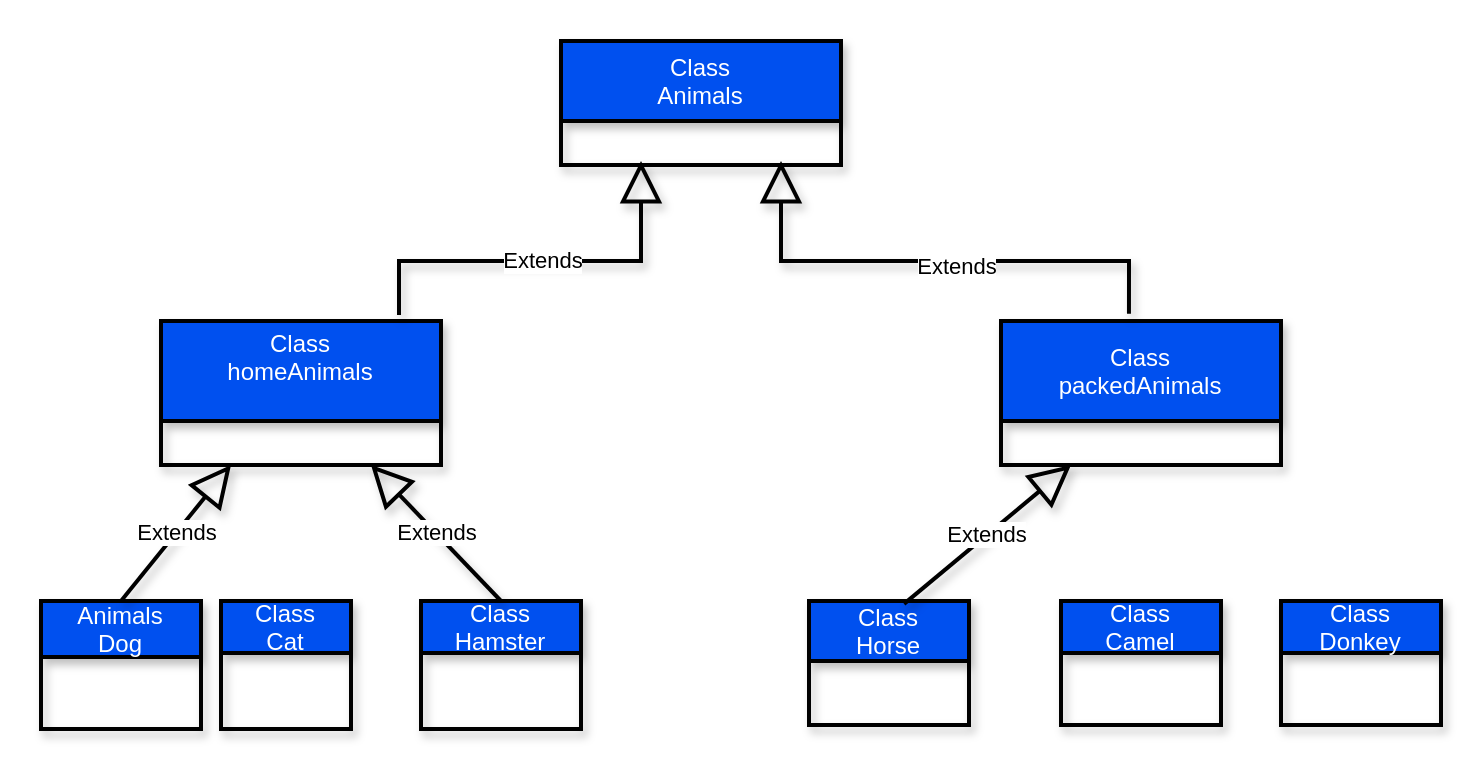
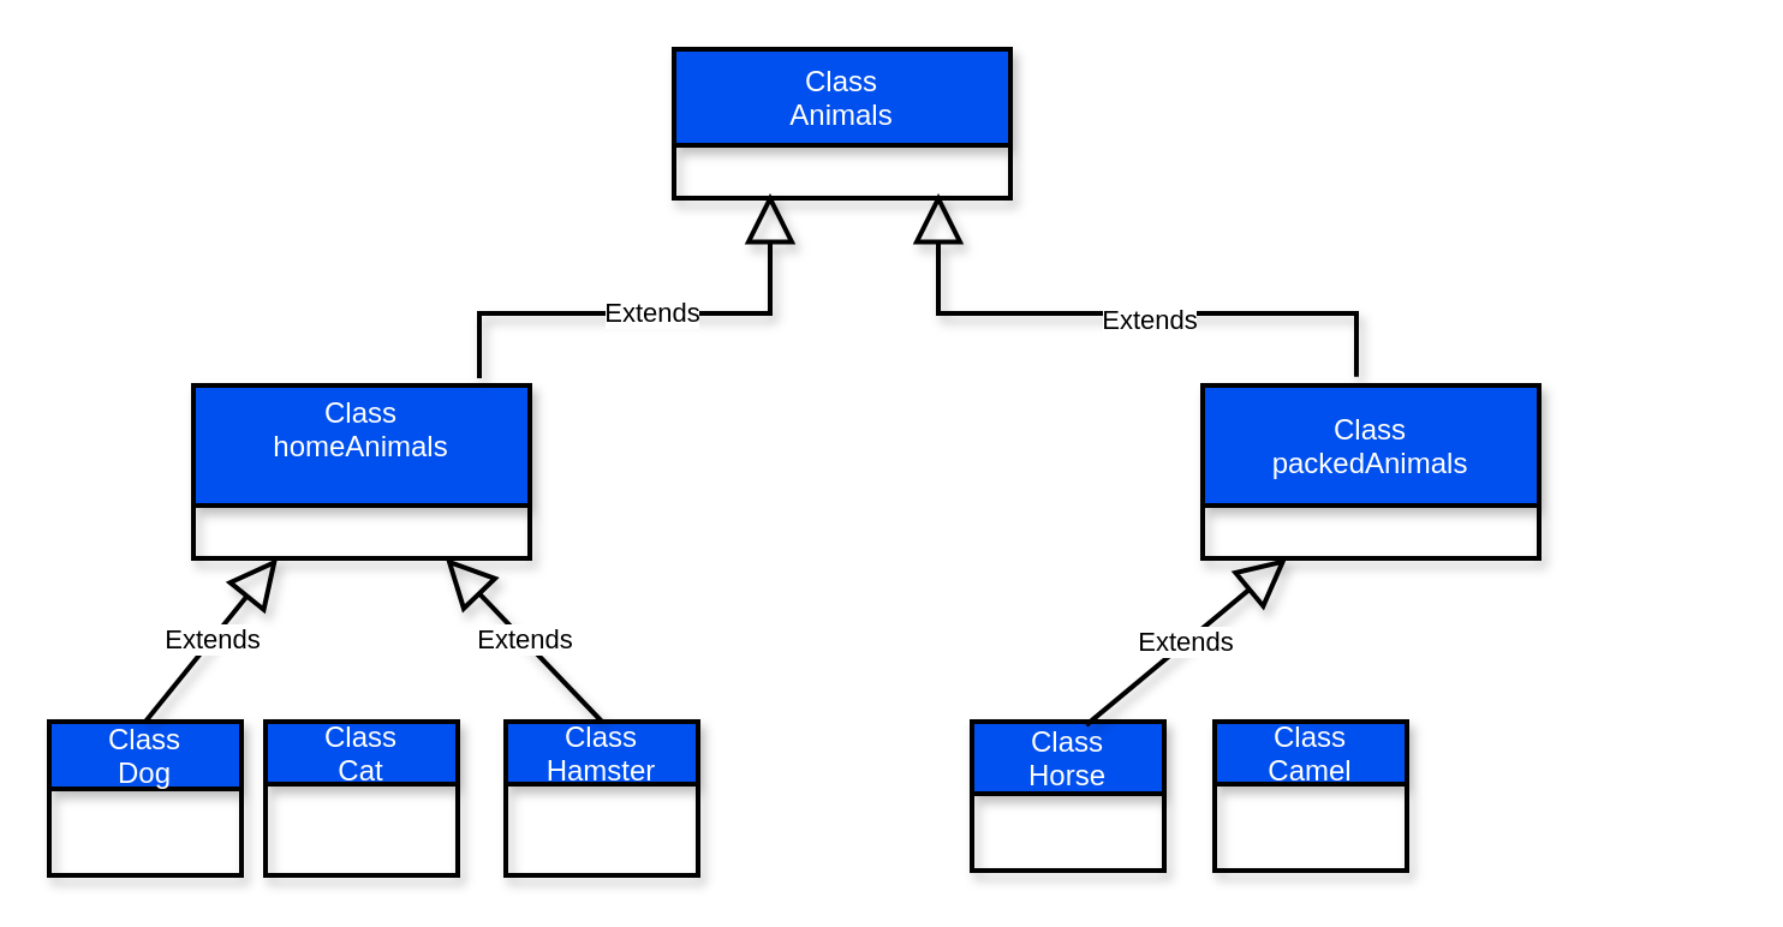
  <mxCell id="0" />
  <mxCell id="1" parent="0" />
  <mxCell id="2" value="Class &#10;Animals" style="swimlane;fontStyle=0;childLayout=stackLayout;horizontal=1;startSize=40;fillColor=#0050ef;horizontalStack=0;resizeParent=1;resizeParentMax=0;resizeLast=0;collapsible=1;marginBottom=0;fontColor=#ffffff;strokeColor=default;swimlaneLine=1;sketch=0;shadow=1;strokeWidth=2;" vertex="1" parent="1"><mxGeometry x="280" y="20" width="140" height="62" as="geometry"><mxRectangle x="290" y="50" width="78" height="41" as="alternateBounds" /></mxGeometry></mxCell>
  <mxCell id="3" value="Class &#10;homeAnimals&#10;" style="swimlane;fontStyle=0;childLayout=stackLayout;horizontal=1;startSize=50;fillColor=#0050ef;horizontalStack=0;resizeParent=1;resizeParentMax=0;resizeLast=0;collapsible=1;marginBottom=0;fontColor=#ffffff;strokeColor=default;swimlaneLine=1;sketch=0;shadow=1;strokeWidth=2;" vertex="1" parent="1"><mxGeometry x="80" y="160" width="140" height="72" as="geometry" /></mxCell>
  <mxCell id="4" value="Class&#10;packedAnimals" style="swimlane;fontStyle=0;childLayout=stackLayout;horizontal=1;startSize=50;fillColor=#0050ef;horizontalStack=0;resizeParent=1;resizeParentMax=0;resizeLast=0;collapsible=1;marginBottom=0;fontColor=#ffffff;strokeColor=default;swimlaneLine=1;sketch=0;shadow=1;strokeWidth=2;" vertex="1" parent="1"><mxGeometry x="500" y="160" width="140" height="72" as="geometry" /></mxCell>
  <mxCell id="5" value="Extends" style="endArrow=block;endSize=16;endFill=0;html=1;rounded=0;exitX=0.85;exitY=-0.042;exitDx=0;exitDy=0;exitPerimeter=0;fillColor=#0050ef;strokeColor=default;swimlaneLine=1;sketch=0;shadow=1;strokeWidth=2;" edge="1" parent="1" source="3"><mxGeometry width="160" relative="1" as="geometry"><mxPoint x="320" y="330" as="sourcePoint" /><mxPoint x="320" y="80" as="targetPoint" /><Array as="points"><mxPoint x="199" y="130" /><mxPoint x="320" y="130" /></Array></mxGeometry></mxCell>
  <mxCell id="6" value="Extends" style="endArrow=block;endSize=16;endFill=0;html=1;rounded=0;exitX=0.457;exitY=-0.05;exitDx=0;exitDy=0;exitPerimeter=0;fillColor=#0050ef;strokeColor=default;swimlaneLine=1;sketch=0;shadow=1;strokeWidth=2;" edge="1" parent="1" source="4"><mxGeometry x="-0.104" y="3" width="160" relative="1" as="geometry"><mxPoint x="590" y="90" as="sourcePoint" /><mxPoint x="390" y="80" as="targetPoint" /><Array as="points"><mxPoint x="564" y="130" /><mxPoint x="390" y="130" /></Array><mxPoint as="offset" /></mxGeometry></mxCell>
- <mxCell id="7" value="Animals&#10; Dog" style="swimlane;fontStyle=0;childLayout=stackLayout;horizontal=1;startSize=28;fillColor=#0050ef;horizontalStack=0;resizeParent=1;resizeParentMax=0;resizeLast=0;collapsible=1;marginBottom=0;fontColor=#ffffff;strokeColor=default;swimlaneLine=1;sketch=0;shadow=1;strokeWidth=2;" vertex="1" parent="1"><mxGeometry x="20" y="300" width="80" height="64" as="geometry" /></mxCell>
- <mxCell id="8" value="Class&#10; Cat" style="swimlane;fontStyle=0;childLayout=stackLayout;horizontal=1;startSize=26;fillColor=#0050ef;horizontalStack=0;resizeParent=1;resizeParentMax=0;resizeLast=0;collapsible=1;marginBottom=0;fontColor=#ffffff;strokeColor=default;swimlaneLine=1;sketch=0;shadow=1;strokeWidth=2;" vertex="1" parent="1"><mxGeometry x="110" y="300" width="65" height="64" as="geometry" /></mxCell>
+ <mxCell id="7" value="Class&#10; Dog" style="swimlane;fontStyle=0;childLayout=stackLayout;horizontal=1;startSize=28;fillColor=#0050ef;horizontalStack=0;resizeParent=1;resizeParentMax=0;resizeLast=0;collapsible=1;marginBottom=0;fontColor=#ffffff;strokeColor=default;swimlaneLine=1;sketch=0;shadow=1;strokeWidth=2;" vertex="1" parent="1"><mxGeometry x="20" y="300" width="80" height="64" as="geometry" /></mxCell>
+ <mxCell id="8" value="Class&#10; Cat" style="swimlane;fontStyle=0;childLayout=stackLayout;horizontal=1;startSize=26;fillColor=#0050ef;horizontalStack=0;resizeParent=1;resizeParentMax=0;resizeLast=0;collapsible=1;marginBottom=0;fontColor=#ffffff;strokeColor=default;swimlaneLine=1;sketch=0;shadow=1;strokeWidth=2;" vertex="1" parent="1"><mxGeometry x="110" y="300" width="80" height="64" as="geometry" /></mxCell>
  <mxCell id="9" value="Class&#10; Hamster" style="swimlane;fontStyle=0;childLayout=stackLayout;horizontal=1;startSize=26;fillColor=#0050ef;horizontalStack=0;resizeParent=1;resizeParentMax=0;resizeLast=0;collapsible=1;marginBottom=0;fontColor=#ffffff;strokeColor=default;swimlaneLine=1;sketch=0;shadow=1;strokeWidth=2;" vertex="1" parent="1"><mxGeometry x="210" y="300" width="80" height="64" as="geometry" /></mxCell>
  <mxCell id="10" value="Extends" style="endArrow=block;endSize=16;endFill=0;html=1;rounded=0;entryX=0.75;entryY=1;entryDx=0;entryDy=0;fillColor=#0050ef;strokeColor=default;swimlaneLine=1;sketch=0;shadow=1;strokeWidth=2;" edge="1" parent="9" target="3"><mxGeometry width="160" relative="1" as="geometry"><mxPoint x="40" as="sourcePoint" /><mxPoint x="200" as="targetPoint" /></mxGeometry></mxCell>
- <mxCell id="11" value="Class&#10; Camel" style="swimlane;fontStyle=0;childLayout=stackLayout;horizontal=1;startSize=26;fillColor=#0050ef;horizontalStack=0;resizeParent=1;resizeParentMax=0;resizeLast=0;collapsible=1;marginBottom=0;fontColor=#ffffff;strokeColor=default;swimlaneLine=1;sketch=0;shadow=1;strokeWidth=2;" vertex="1" parent="1"><mxGeometry x="530" y="300" width="80" height="62" as="geometry" /></mxCell>
- <mxCell id="12" value="Class&#10; Donkey" style="swimlane;fontStyle=0;childLayout=stackLayout;horizontal=1;startSize=26;fillColor=#0050ef;horizontalStack=0;resizeParent=1;resizeParentMax=0;resizeLast=0;collapsible=1;marginBottom=0;fontColor=#ffffff;strokeColor=default;swimlaneLine=1;sketch=0;shadow=1;strokeWidth=2;" vertex="1" parent="1"><mxGeometry x="640" y="300" width="80" height="62" as="geometry" /></mxCell>
+ <mxCell id="11" value="Class&#10; Camel" style="swimlane;fontStyle=0;childLayout=stackLayout;horizontal=1;startSize=26;fillColor=#0050ef;horizontalStack=0;resizeParent=1;resizeParentMax=0;resizeLast=0;collapsible=1;marginBottom=0;fontColor=#ffffff;strokeColor=default;swimlaneLine=1;sketch=0;shadow=1;strokeWidth=2;" vertex="1" parent="1"><mxGeometry x="505" y="300" width="80" height="62" as="geometry" /></mxCell>
  <mxCell id="13" value="Class&#10; Horse" style="swimlane;fontStyle=0;childLayout=stackLayout;horizontal=1;startSize=30;fillColor=#0050ef;horizontalStack=0;resizeParent=1;resizeParentMax=0;resizeLast=0;collapsible=1;marginBottom=0;fontColor=#ffffff;strokeColor=default;swimlaneLine=1;sketch=0;shadow=1;strokeWidth=2;" vertex="1" parent="1"><mxGeometry x="404" y="300" width="80" height="62" as="geometry" /></mxCell>
  <mxCell id="14" value="Extends" style="endArrow=block;endSize=16;endFill=0;html=1;rounded=0;exitX=0.5;exitY=0;exitDx=0;exitDy=0;entryX=0.25;entryY=1;entryDx=0;entryDy=0;fillColor=#0050ef;strokeColor=default;swimlaneLine=1;sketch=0;shadow=1;strokeWidth=2;" edge="1" parent="1" source="7" target="3"><mxGeometry width="160" relative="1" as="geometry"><mxPoint x="320" y="330" as="sourcePoint" /><mxPoint x="480" y="330" as="targetPoint" /></mxGeometry></mxCell>
  <mxCell id="15" value="Extends" style="endArrow=block;endSize=16;endFill=0;html=1;rounded=0;exitX=0.594;exitY=0.023;exitDx=0;exitDy=0;exitPerimeter=0;entryX=0.25;entryY=1;entryDx=0;entryDy=0;fillColor=#0050ef;strokeColor=default;swimlaneLine=1;sketch=0;shadow=1;strokeWidth=2;" edge="1" parent="1" source="13" target="4"><mxGeometry width="160" relative="1" as="geometry"><mxPoint x="320" y="330" as="sourcePoint" /><mxPoint x="480" y="330" as="targetPoint" /></mxGeometry></mxCell>
